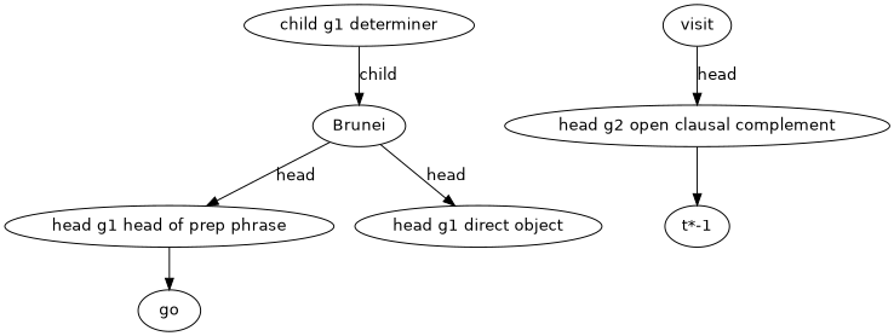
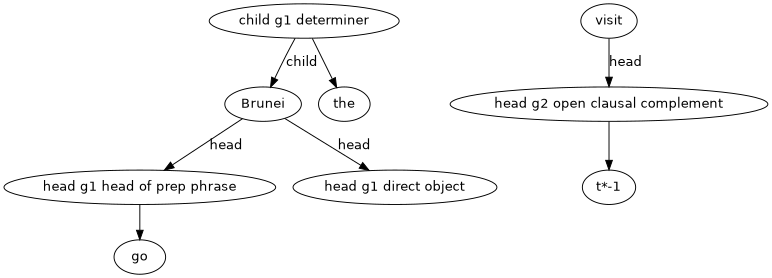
  strict digraph {
    fontname="DejaVu Sans"
    node [fontname="DejaVu Sans"]
    edge [fontname="DejaVu Sans"]
    Brunei
    "head g1 head of prep phrase"
    "head g1 direct object"
    go
    "child g1 determiner"
+   the
    visit
    "head g2 open clausal complement"
    "t*-1"
    Brunei -> "head g1 head of prep phrase" [label=head]
    Brunei -> "head g1 direct object" [label=head]
    "head g1 head of prep phrase" -> go
    "child g1 determiner" -> Brunei [label=child]
+   "child g1 determiner" -> the
    visit -> "head g2 open clausal complement" [label=head]
    "head g2 open clausal complement" -> "t*-1"
  }
